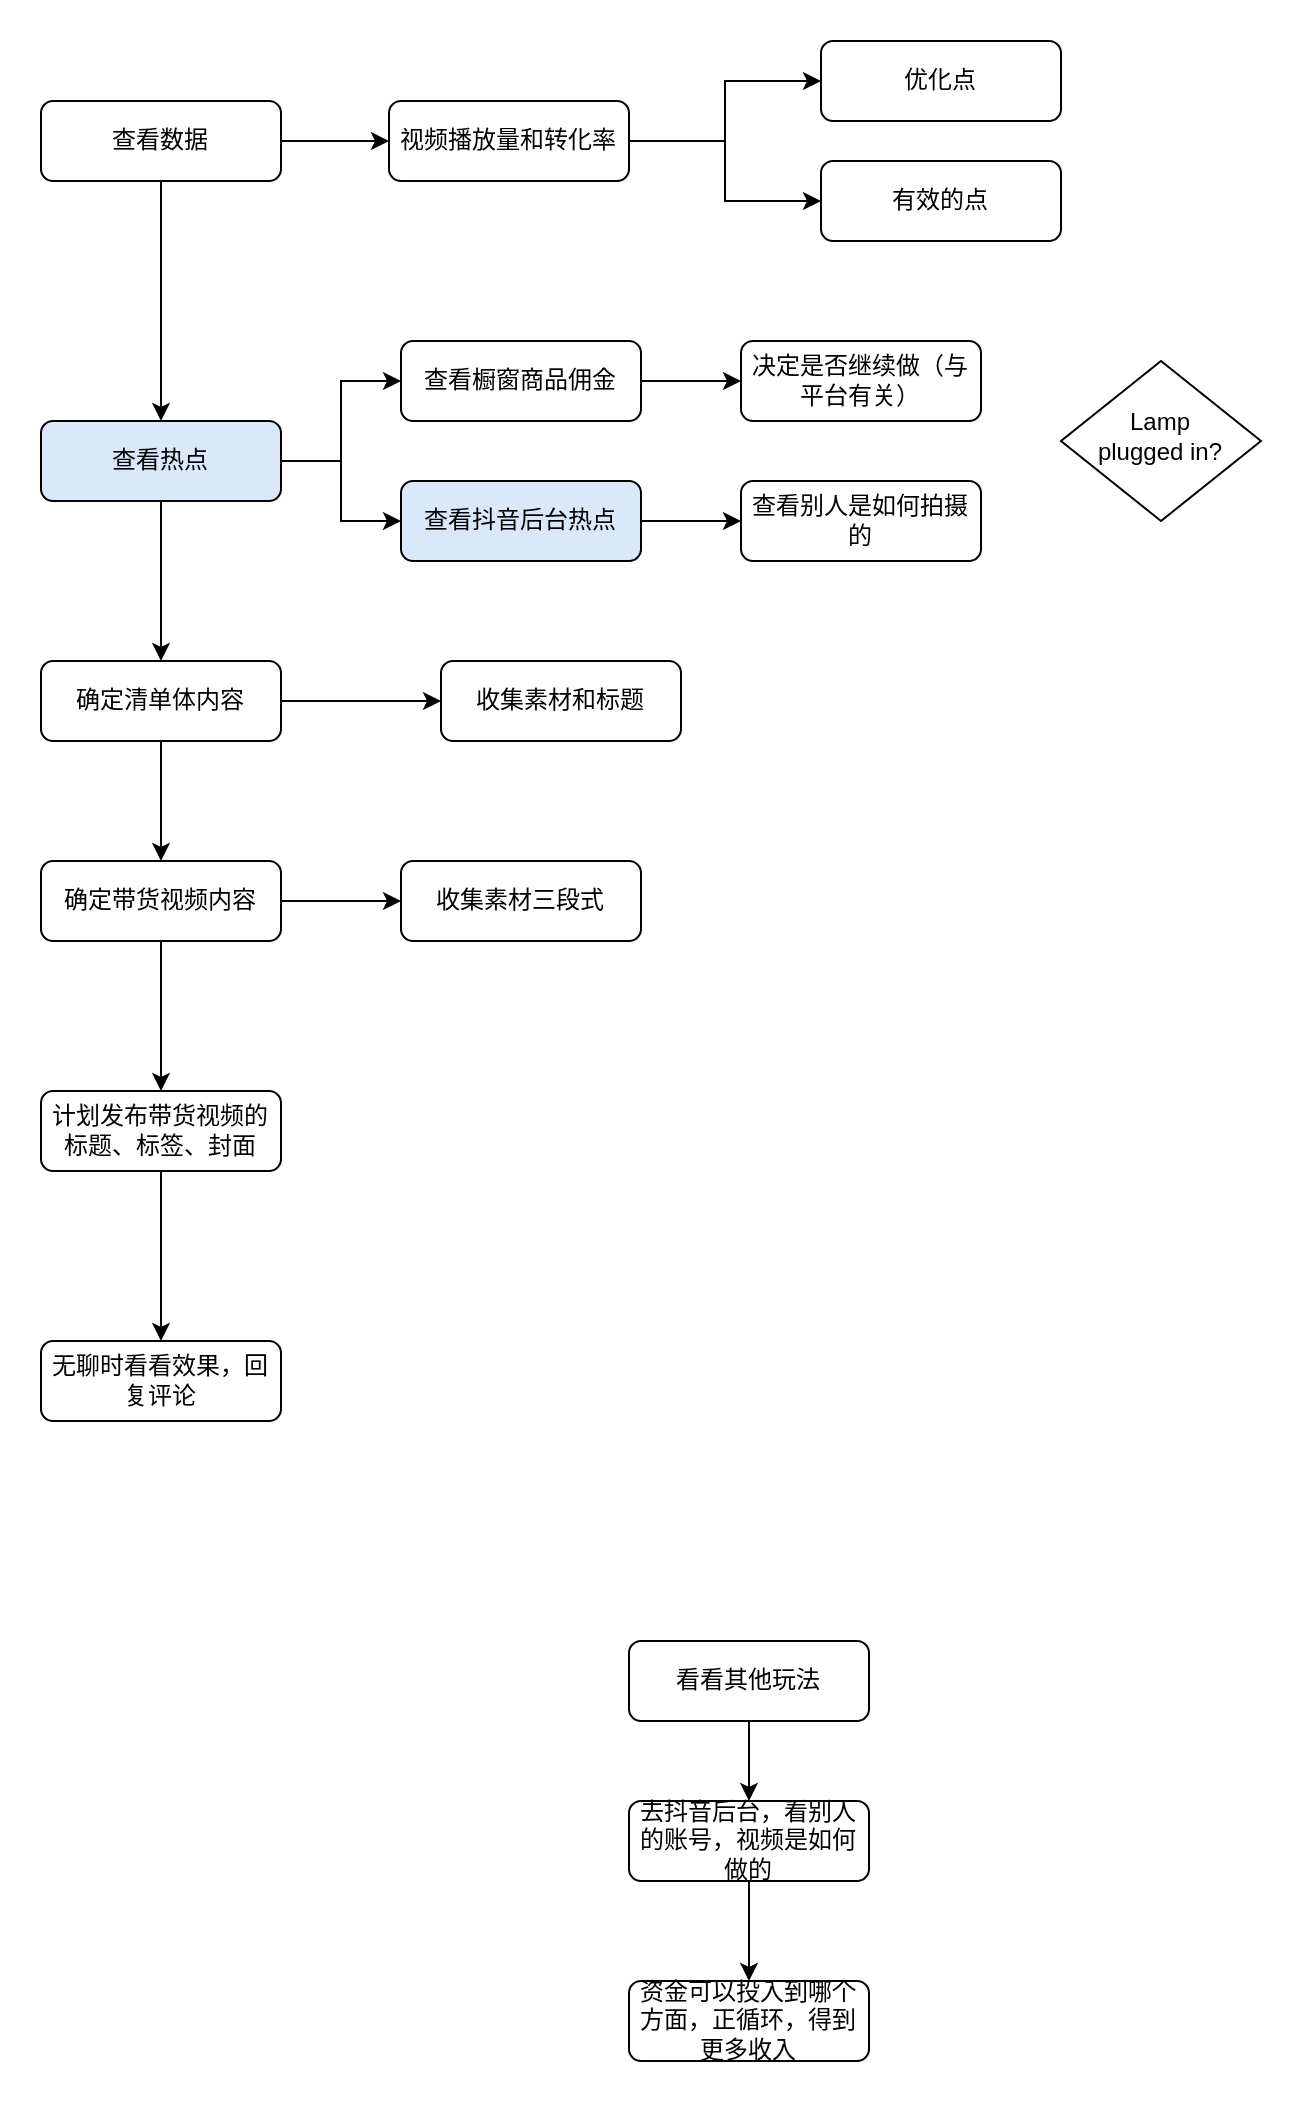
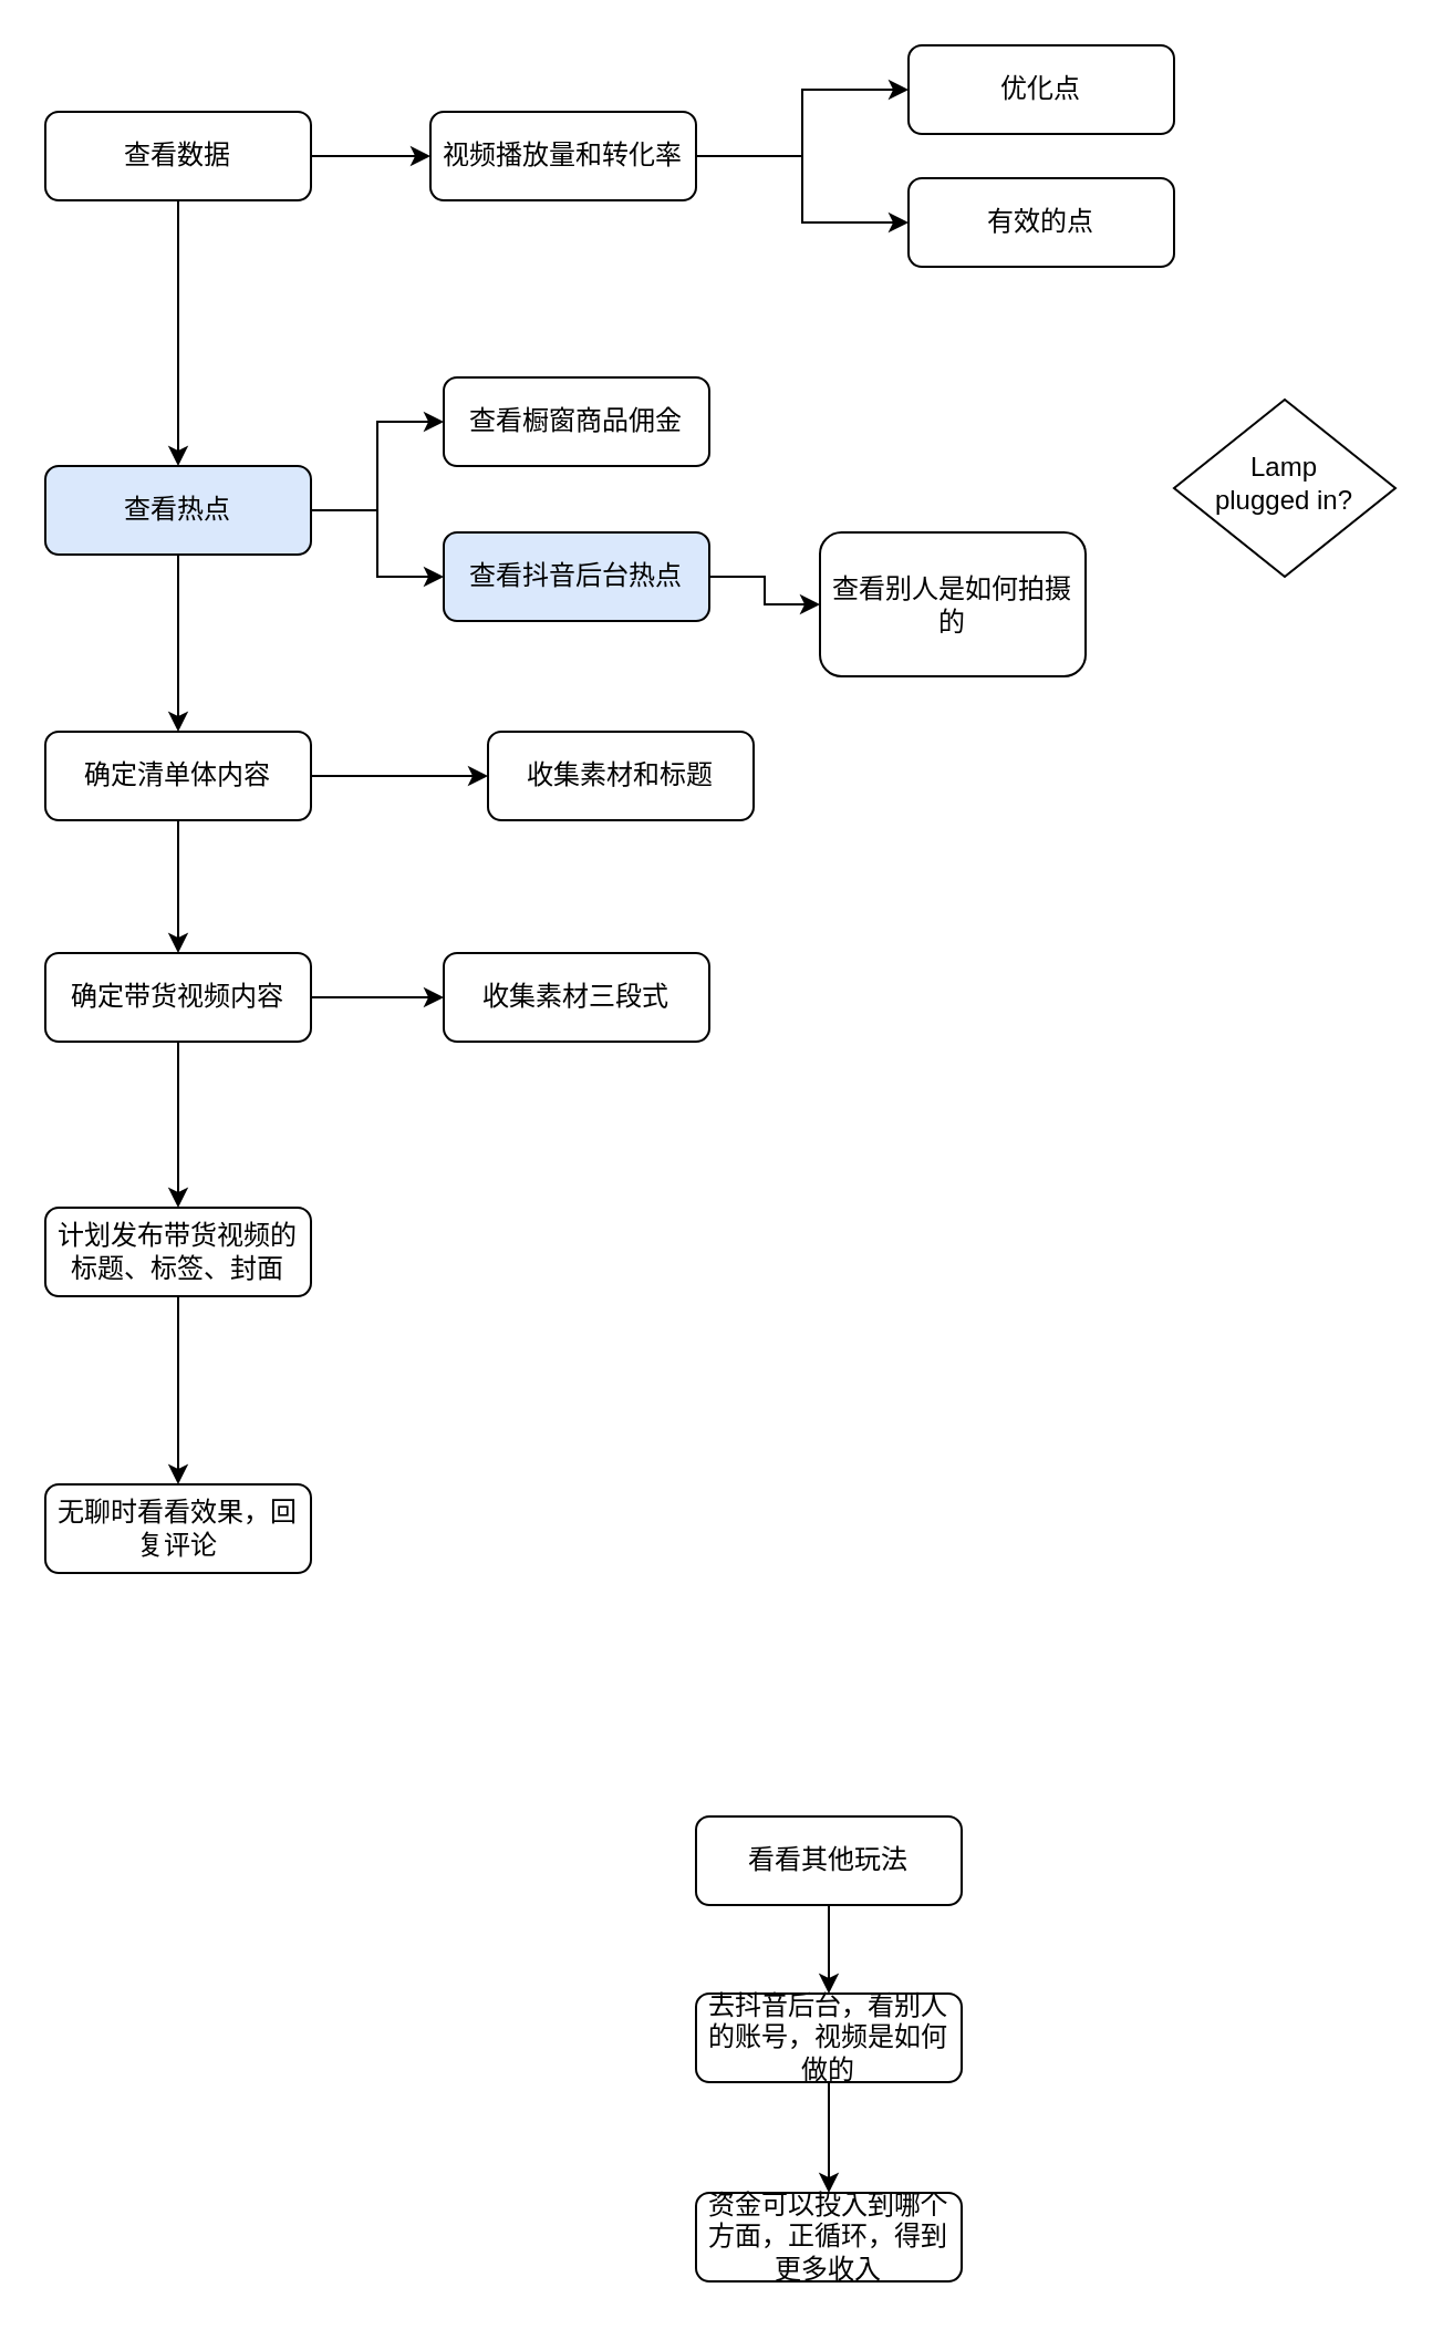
  <mxCell id="0" />
  <mxCell id="1" parent="0" />
  <mxCell id="2" style="edgeStyle=orthogonalEdgeStyle;rounded=0;orthogonalLoop=1;jettySize=auto;html=1;exitX=1;exitY=0.5;exitDx=0;exitDy=0;entryX=0;entryY=0.5;entryDx=0;entryDy=0;" edge="1" parent="1" source="4" target="8"><mxGeometry relative="1" as="geometry" /></mxCell>
  <mxCell id="3" style="edgeStyle=orthogonalEdgeStyle;rounded=0;orthogonalLoop=1;jettySize=auto;html=1;exitX=0.5;exitY=1;exitDx=0;exitDy=0;entryX=0.5;entryY=0;entryDx=0;entryDy=0;" edge="1" parent="1" source="4" target="14"><mxGeometry relative="1" as="geometry" /></mxCell>
  <mxCell id="4" value="查看数据" style="rounded=1;whiteSpace=wrap;html=1;fontSize=12;glass=0;strokeWidth=1;shadow=0;" parent="1" vertex="1"><mxGeometry x="20" y="50" width="120" height="40" as="geometry" /></mxCell>
  <mxCell id="5" value="Lamp&lt;br&gt;plugged in?" style="rhombus;whiteSpace=wrap;html=1;shadow=0;fontFamily=Helvetica;fontSize=12;align=center;strokeWidth=1;spacing=6;spacingTop=-4;" parent="1" vertex="1"><mxGeometry x="530" y="180" width="100" height="80" as="geometry" /></mxCell>
  <mxCell id="6" style="edgeStyle=orthogonalEdgeStyle;rounded=0;orthogonalLoop=1;jettySize=auto;html=1;exitX=1;exitY=0.5;exitDx=0;exitDy=0;entryX=0;entryY=0.5;entryDx=0;entryDy=0;" edge="1" parent="1" source="8" target="9"><mxGeometry relative="1" as="geometry" /></mxCell>
  <mxCell id="7" style="edgeStyle=orthogonalEdgeStyle;rounded=0;orthogonalLoop=1;jettySize=auto;html=1;exitX=1;exitY=0.5;exitDx=0;exitDy=0;entryX=0;entryY=0.5;entryDx=0;entryDy=0;" edge="1" parent="1" source="8" target="10"><mxGeometry relative="1" as="geometry" /></mxCell>
  <mxCell id="8" value="视频播放量和转化率" style="rounded=1;whiteSpace=wrap;html=1;fontSize=12;glass=0;strokeWidth=1;shadow=0;" vertex="1" parent="1"><mxGeometry x="194" y="50" width="120" height="40" as="geometry" /></mxCell>
  <mxCell id="9" value="优化点" style="rounded=1;whiteSpace=wrap;html=1;fontSize=12;glass=0;strokeWidth=1;shadow=0;" vertex="1" parent="1"><mxGeometry x="410" y="20" width="120" height="40" as="geometry" /></mxCell>
  <mxCell id="10" value="有效的点" style="rounded=1;whiteSpace=wrap;html=1;fontSize=12;glass=0;strokeWidth=1;shadow=0;" vertex="1" parent="1"><mxGeometry x="410" y="80" width="120" height="40" as="geometry" /></mxCell>
  <mxCell id="11" style="edgeStyle=orthogonalEdgeStyle;rounded=0;orthogonalLoop=1;jettySize=auto;html=1;exitX=1;exitY=0.5;exitDx=0;exitDy=0;entryX=0;entryY=0.5;entryDx=0;entryDy=0;" edge="1" parent="1" source="14" target="16"><mxGeometry relative="1" as="geometry" /></mxCell>
  <mxCell id="12" style="edgeStyle=orthogonalEdgeStyle;rounded=0;orthogonalLoop=1;jettySize=auto;html=1;exitX=0.5;exitY=1;exitDx=0;exitDy=0;" edge="1" parent="1" source="14" target="19"><mxGeometry relative="1" as="geometry" /></mxCell>
  <mxCell id="13" style="edgeStyle=orthogonalEdgeStyle;rounded=0;orthogonalLoop=1;jettySize=auto;html=1;exitX=1;exitY=0.5;exitDx=0;exitDy=0;entryX=0;entryY=0.5;entryDx=0;entryDy=0;" edge="1" parent="1" source="14" target="27"><mxGeometry relative="1" as="geometry" /></mxCell>
  <mxCell id="14" value="查看热点" style="rounded=1;whiteSpace=wrap;html=1;fontSize=12;glass=0;strokeWidth=1;shadow=0;fillColor=#dae8fc;" vertex="1" parent="1"><mxGeometry x="20" y="210" width="120" height="40" as="geometry" /></mxCell>
- <mxCell id="15" style="edgeStyle=orthogonalEdgeStyle;rounded=0;orthogonalLoop=1;jettySize=auto;html=1;exitX=1;exitY=0.5;exitDx=0;exitDy=0;entryX=0;entryY=0.5;entryDx=0;entryDy=0;" edge="1" parent="1" source="16" target="29"><mxGeometry relative="1" as="geometry" /></mxCell>
  <mxCell id="16" value="查看橱窗商品佣金" style="rounded=1;whiteSpace=wrap;html=1;fontSize=12;glass=0;strokeWidth=1;shadow=0;" vertex="1" parent="1"><mxGeometry x="200" y="170" width="120" height="40" as="geometry" /></mxCell>
  <mxCell id="17" style="edgeStyle=orthogonalEdgeStyle;rounded=0;orthogonalLoop=1;jettySize=auto;html=1;exitX=0.5;exitY=1;exitDx=0;exitDy=0;entryX=0.5;entryY=0;entryDx=0;entryDy=0;" edge="1" parent="1" source="19" target="22"><mxGeometry relative="1" as="geometry" /></mxCell>
  <mxCell id="18" style="edgeStyle=orthogonalEdgeStyle;rounded=0;orthogonalLoop=1;jettySize=auto;html=1;exitX=1;exitY=0.5;exitDx=0;exitDy=0;entryX=0;entryY=0.5;entryDx=0;entryDy=0;" edge="1" parent="1" source="19" target="30"><mxGeometry relative="1" as="geometry" /></mxCell>
  <mxCell id="19" value="确定清单体内容" style="rounded=1;whiteSpace=wrap;html=1;fontSize=12;glass=0;strokeWidth=1;shadow=0;" vertex="1" parent="1"><mxGeometry x="20" y="330" width="120" height="40" as="geometry" /></mxCell>
  <mxCell id="20" style="edgeStyle=orthogonalEdgeStyle;rounded=0;orthogonalLoop=1;jettySize=auto;html=1;exitX=0.5;exitY=1;exitDx=0;exitDy=0;entryX=0.5;entryY=0;entryDx=0;entryDy=0;" edge="1" parent="1" source="22" target="24"><mxGeometry relative="1" as="geometry" /></mxCell>
  <mxCell id="21" style="edgeStyle=orthogonalEdgeStyle;rounded=0;orthogonalLoop=1;jettySize=auto;html=1;exitX=1;exitY=0.5;exitDx=0;exitDy=0;entryX=0;entryY=0.5;entryDx=0;entryDy=0;" edge="1" parent="1" source="22" target="31"><mxGeometry relative="1" as="geometry" /></mxCell>
  <mxCell id="22" value="确定带货视频内容" style="rounded=1;whiteSpace=wrap;html=1;fontSize=12;glass=0;strokeWidth=1;shadow=0;" vertex="1" parent="1"><mxGeometry x="20" y="430" width="120" height="40" as="geometry" /></mxCell>
  <mxCell id="23" style="edgeStyle=orthogonalEdgeStyle;rounded=0;orthogonalLoop=1;jettySize=auto;html=1;exitX=0.5;exitY=1;exitDx=0;exitDy=0;entryX=0.5;entryY=0;entryDx=0;entryDy=0;" edge="1" parent="1" source="24" target="25"><mxGeometry relative="1" as="geometry" /></mxCell>
  <mxCell id="24" value="计划发布带货视频的标题、标签、封面" style="rounded=1;whiteSpace=wrap;html=1;fontSize=12;glass=0;strokeWidth=1;shadow=0;" vertex="1" parent="1"><mxGeometry x="20" y="545" width="120" height="40" as="geometry" /></mxCell>
  <mxCell id="25" value="无聊时看看效果，回复评论" style="rounded=1;whiteSpace=wrap;html=1;fontSize=12;glass=0;strokeWidth=1;shadow=0;" vertex="1" parent="1"><mxGeometry x="20" y="670" width="120" height="40" as="geometry" /></mxCell>
  <mxCell id="26" style="edgeStyle=orthogonalEdgeStyle;rounded=0;orthogonalLoop=1;jettySize=auto;html=1;exitX=1;exitY=0.5;exitDx=0;exitDy=0;entryX=0;entryY=0.5;entryDx=0;entryDy=0;" edge="1" parent="1" source="27" target="28"><mxGeometry relative="1" as="geometry" /></mxCell>
  <mxCell id="27" value="查看抖音后台热点" style="rounded=1;whiteSpace=wrap;html=1;fontSize=12;glass=0;strokeWidth=1;shadow=0;fillColor=#dae8fc;" vertex="1" parent="1"><mxGeometry x="200" y="240" width="120" height="40" as="geometry" /></mxCell>
- <mxCell id="28" value="查看别人是如何拍摄的" style="rounded=1;whiteSpace=wrap;html=1;fontSize=12;glass=0;strokeWidth=1;shadow=0;" vertex="1" parent="1"><mxGeometry x="370" y="240" width="120" height="40" as="geometry" /></mxCell>
- <mxCell id="29" value="决定是否继续做（与平台有关）" style="rounded=1;whiteSpace=wrap;html=1;fontSize=12;glass=0;strokeWidth=1;shadow=0;" vertex="1" parent="1"><mxGeometry x="370" y="170" width="120" height="40" as="geometry" /></mxCell>
+ <mxCell id="28" value="查看别人是如何拍摄的" style="rounded=1;whiteSpace=wrap;html=1;fontSize=12;glass=0;strokeWidth=1;shadow=0;" vertex="1" parent="1"><mxGeometry x="370" y="240" width="120" height="65" as="geometry" /></mxCell>
  <mxCell id="30" value="收集素材和标题" style="rounded=1;whiteSpace=wrap;html=1;fontSize=12;glass=0;strokeWidth=1;shadow=0;" vertex="1" parent="1"><mxGeometry x="220" y="330" width="120" height="40" as="geometry" /></mxCell>
  <mxCell id="31" value="收集素材三段式" style="rounded=1;whiteSpace=wrap;html=1;fontSize=12;glass=0;strokeWidth=1;shadow=0;" vertex="1" parent="1"><mxGeometry x="200" y="430" width="120" height="40" as="geometry" /></mxCell>
  <mxCell id="32" style="edgeStyle=orthogonalEdgeStyle;rounded=0;orthogonalLoop=1;jettySize=auto;html=1;exitX=0.5;exitY=1;exitDx=0;exitDy=0;entryX=0.5;entryY=0;entryDx=0;entryDy=0;" edge="1" parent="1" source="33" target="35"><mxGeometry relative="1" as="geometry" /></mxCell>
  <mxCell id="33" value="看看其他玩法" style="rounded=1;whiteSpace=wrap;html=1;fontSize=12;glass=0;strokeWidth=1;shadow=0;" vertex="1" parent="1"><mxGeometry x="314" y="820" width="120" height="40" as="geometry" /></mxCell>
  <mxCell id="34" style="edgeStyle=orthogonalEdgeStyle;rounded=0;orthogonalLoop=1;jettySize=auto;html=1;exitX=0.5;exitY=1;exitDx=0;exitDy=0;entryX=0.5;entryY=0;entryDx=0;entryDy=0;" edge="1" parent="1" source="35" target="36"><mxGeometry relative="1" as="geometry" /></mxCell>
  <mxCell id="35" value="去抖音后台，看别人的账号，视频是如何做的" style="rounded=1;whiteSpace=wrap;html=1;fontSize=12;glass=0;strokeWidth=1;shadow=0;" vertex="1" parent="1"><mxGeometry x="314" y="900" width="120" height="40" as="geometry" /></mxCell>
  <mxCell id="36" value="资金可以投入到哪个方面，正循环，得到更多收入" style="rounded=1;whiteSpace=wrap;html=1;fontSize=12;glass=0;strokeWidth=1;shadow=0;" vertex="1" parent="1"><mxGeometry x="314" y="990" width="120" height="40" as="geometry" /></mxCell>
